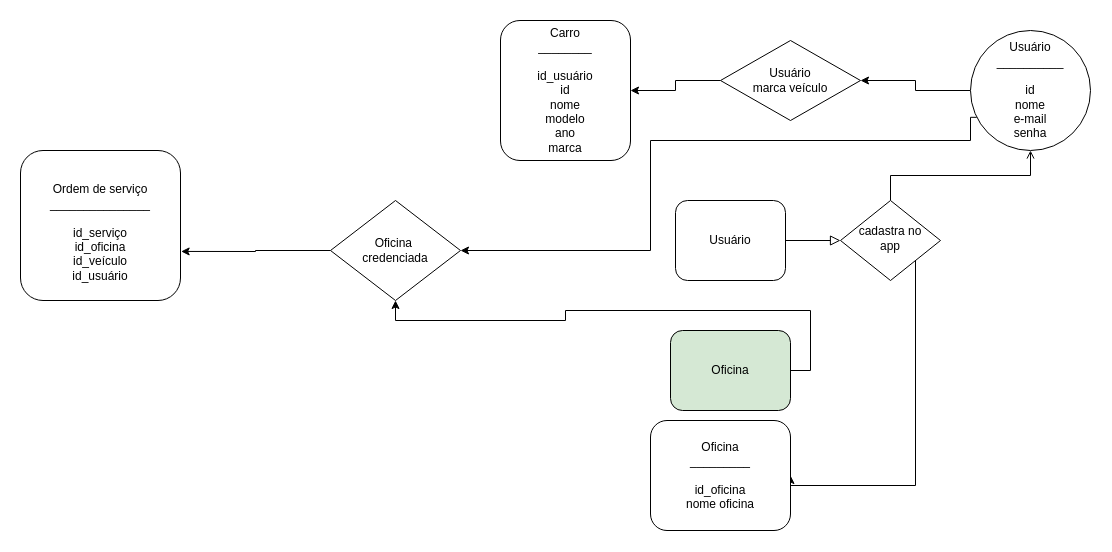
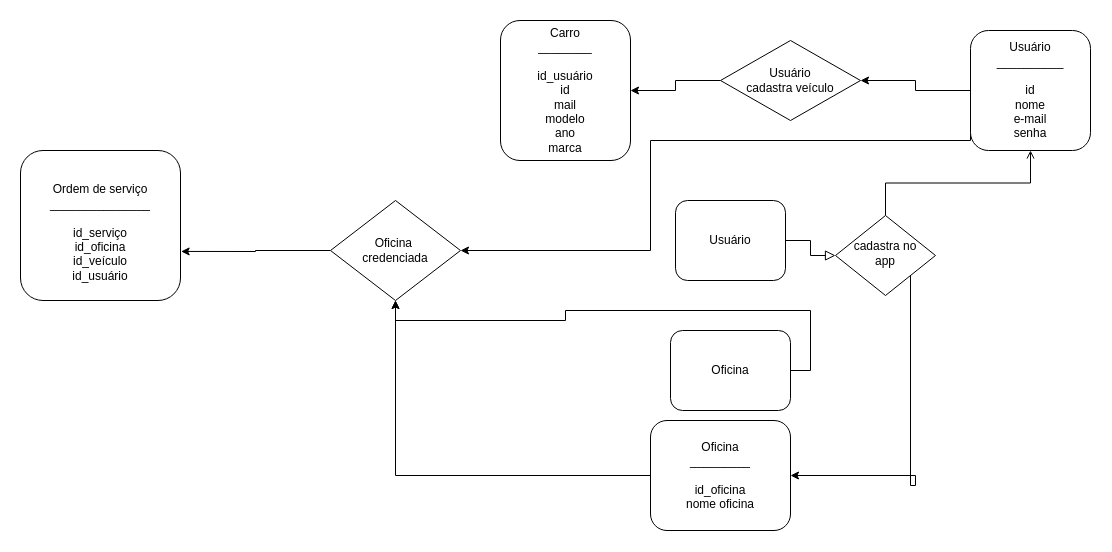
  <mxCell id="0" />
  <mxCell id="1" parent="0" />
  <mxCell id="2" value="" style="rounded=0;html=1;jettySize=auto;orthogonalLoop=1;fontSize=11;endArrow=block;endFill=0;endSize=8;strokeWidth=1;shadow=0;labelBackgroundColor=none;edgeStyle=orthogonalEdgeStyle;" parent="1" source="3" target="6" edge="1"><mxGeometry relative="1" as="geometry" /></mxCell>
  <mxCell id="3" value="Usuário" style="rounded=1;whiteSpace=wrap;html=1;fontSize=12;glass=0;strokeWidth=1;shadow=0;" parent="1" vertex="1"><mxGeometry x="675" y="200" width="110" height="80" as="geometry" /></mxCell>
  <mxCell id="4" style="edgeStyle=orthogonalEdgeStyle;rounded=0;orthogonalLoop=1;jettySize=auto;html=1;exitX=1;exitY=1;exitDx=0;exitDy=0;entryX=1;entryY=0.5;entryDx=0;entryDy=0;" edge="1" parent="1" source="6" target="9"><mxGeometry relative="1" as="geometry"><Array as="points"><mxPoint x="915" y="485" /></Array></mxGeometry></mxCell>
  <mxCell id="5" style="edgeStyle=orthogonalEdgeStyle;rounded=0;orthogonalLoop=1;jettySize=auto;html=1;exitX=0.5;exitY=0;exitDx=0;exitDy=0;entryX=0.5;entryY=1;entryDx=0;entryDy=0;endArrow=open;" edge="1" parent="1" source="6" target="14"><mxGeometry relative="1" as="geometry" /></mxCell>
- <mxCell id="6" value="cadastra no&lt;br&gt;app" style="rhombus;whiteSpace=wrap;html=1;shadow=0;fontFamily=Helvetica;fontSize=12;align=center;strokeWidth=1;spacing=6;spacingTop=-4;" parent="1" vertex="1"><mxGeometry x="840" y="200" width="100" height="80" as="geometry" /></mxCell>
- <mxCell id="7" value="Carro&lt;br&gt;________&lt;br&gt;&lt;br&gt;id_usuário&lt;br&gt;id&lt;br&gt;nome&lt;br&gt;modelo&lt;br&gt;ano&lt;br&gt;marca&lt;br&gt;" style="rounded=1;whiteSpace=wrap;html=1;fontSize=12;glass=0;strokeWidth=1;shadow=0;" parent="1" vertex="1"><mxGeometry x="500" y="20" width="130" height="140" as="geometry" /></mxCell>
+ <mxCell id="6" value="cadastra no&lt;br&gt;app" style="rhombus;whiteSpace=wrap;html=1;shadow=0;fontFamily=Helvetica;fontSize=12;align=center;strokeWidth=1;spacing=6;spacingTop=-4;" parent="1" vertex="1"><mxGeometry x="835" y="215" width="100" height="80" as="geometry" /></mxCell>
+ <mxCell id="7" value="Carro&lt;br&gt;________&lt;br&gt;&lt;br&gt;id_usuário&lt;br&gt;id&lt;br&gt;mail&lt;br&gt;modelo&lt;br&gt;ano&lt;br&gt;marca&lt;br&gt;" style="rounded=1;whiteSpace=wrap;html=1;fontSize=12;glass=0;strokeWidth=1;shadow=0;" parent="1" vertex="1"><mxGeometry x="500" y="20" width="130" height="140" as="geometry" /></mxCell>
+ <mxCell id="8" style="edgeStyle=orthogonalEdgeStyle;rounded=0;orthogonalLoop=1;jettySize=auto;html=1;exitX=0;exitY=0.5;exitDx=0;exitDy=0;entryX=0.5;entryY=1;entryDx=0;entryDy=0;" edge="1" parent="1" source="9" target="18"><mxGeometry relative="1" as="geometry" /></mxCell>
  <mxCell id="9" value="Oficina&lt;br&gt;_________&lt;br&gt;&lt;br&gt;id_oficina&lt;br&gt;nome oficina&lt;br&gt;" style="rounded=1;whiteSpace=wrap;html=1;" vertex="1" parent="1"><mxGeometry x="650" y="420" width="140" height="110" as="geometry" /></mxCell>
  <mxCell id="10" style="edgeStyle=orthogonalEdgeStyle;rounded=0;orthogonalLoop=1;jettySize=auto;html=1;exitX=0;exitY=0.5;exitDx=0;exitDy=0;" edge="1" parent="1" source="11" target="7"><mxGeometry relative="1" as="geometry" /></mxCell>
- <mxCell id="11" value="Usuário &lt;br&gt;marca veículo" style="rhombus;whiteSpace=wrap;html=1;" vertex="1" parent="1"><mxGeometry x="720" y="40" width="140" height="80" as="geometry" /></mxCell>
+ <mxCell id="11" value="Usuário &lt;br&gt;cadastra veículo" style="rhombus;whiteSpace=wrap;html=1;" vertex="1" parent="1"><mxGeometry x="720" y="40" width="140" height="80" as="geometry" /></mxCell>
  <mxCell id="12" style="edgeStyle=orthogonalEdgeStyle;rounded=0;orthogonalLoop=1;jettySize=auto;html=1;exitX=0;exitY=0.5;exitDx=0;exitDy=0;entryX=1;entryY=0.5;entryDx=0;entryDy=0;" edge="1" parent="1" source="14" target="11"><mxGeometry relative="1" as="geometry" /></mxCell>
  <mxCell id="13" style="edgeStyle=orthogonalEdgeStyle;rounded=0;orthogonalLoop=1;jettySize=auto;html=1;exitX=0;exitY=0.75;exitDx=0;exitDy=0;entryX=1;entryY=0.5;entryDx=0;entryDy=0;" edge="1" parent="1" source="14" target="18"><mxGeometry relative="1" as="geometry"><Array as="points"><mxPoint x="970" y="140" /><mxPoint x="650" y="140" /><mxPoint x="650" y="250" /></Array></mxGeometry></mxCell>
- <mxCell id="14" value="Usuário&lt;br&gt;__________&lt;br&gt;&lt;br&gt;id&lt;br&gt;nome&lt;br&gt;e-mail&lt;br&gt;senha" style="ellipse;whiteSpace=wrap;html=1;fontSize=12;glass=0;strokeWidth=1;shadow=0;" vertex="1" parent="1"><mxGeometry x="970" y="30" width="120" height="120" as="geometry" /></mxCell>
+ <mxCell id="14" value="Usuário&lt;br&gt;__________&lt;br&gt;&lt;br&gt;id&lt;br&gt;nome&lt;br&gt;e-mail&lt;br&gt;senha" style="rounded=1;whiteSpace=wrap;html=1;fontSize=12;glass=0;strokeWidth=1;shadow=0;" vertex="1" parent="1"><mxGeometry x="970" y="30" width="120" height="120" as="geometry" /></mxCell>
  <mxCell id="15" style="edgeStyle=orthogonalEdgeStyle;rounded=0;orthogonalLoop=1;jettySize=auto;html=1;exitX=1;exitY=0.5;exitDx=0;exitDy=0;" edge="1" parent="1" source="16" target="18"><mxGeometry relative="1" as="geometry" /></mxCell>
- <mxCell id="16" value="Oficina" style="rounded=1;whiteSpace=wrap;html=1;fillColor=#d5e8d4;" vertex="1" parent="1"><mxGeometry y="330" width="120" height="80" as="geometry" x="670" /></mxCell>
+ <mxCell id="16" value="Oficina" style="rounded=1;whiteSpace=wrap;html=1;" vertex="1" parent="1"><mxGeometry y="330" width="120" height="80" as="geometry" x="670" /></mxCell>
  <mxCell id="17" style="edgeStyle=orthogonalEdgeStyle;rounded=0;orthogonalLoop=1;jettySize=auto;html=1;exitX=0;exitY=0.5;exitDx=0;exitDy=0;entryX=1.004;entryY=0.673;entryDx=0;entryDy=0;entryPerimeter=0;" edge="1" parent="1" source="18" target="19"><mxGeometry relative="1" as="geometry" /></mxCell>
  <mxCell id="18" value="Oficina&amp;nbsp;&lt;br&gt;credenciada" style="rhombus;whiteSpace=wrap;html=1;" vertex="1" parent="1"><mxGeometry x="330" y="200" width="130" height="100" as="geometry" /></mxCell>
  <mxCell id="19" value="&lt;br&gt;Ordem de serviço&lt;br&gt;_______________&lt;br&gt;&lt;br&gt;id_serviço&lt;br&gt;id_oficina&lt;br&gt;id_veículo&lt;br&gt;id_usuário" style="rounded=1;whiteSpace=wrap;html=1;" vertex="1" parent="1"><mxGeometry x="20" y="150" width="160" height="150" as="geometry" /></mxCell>
